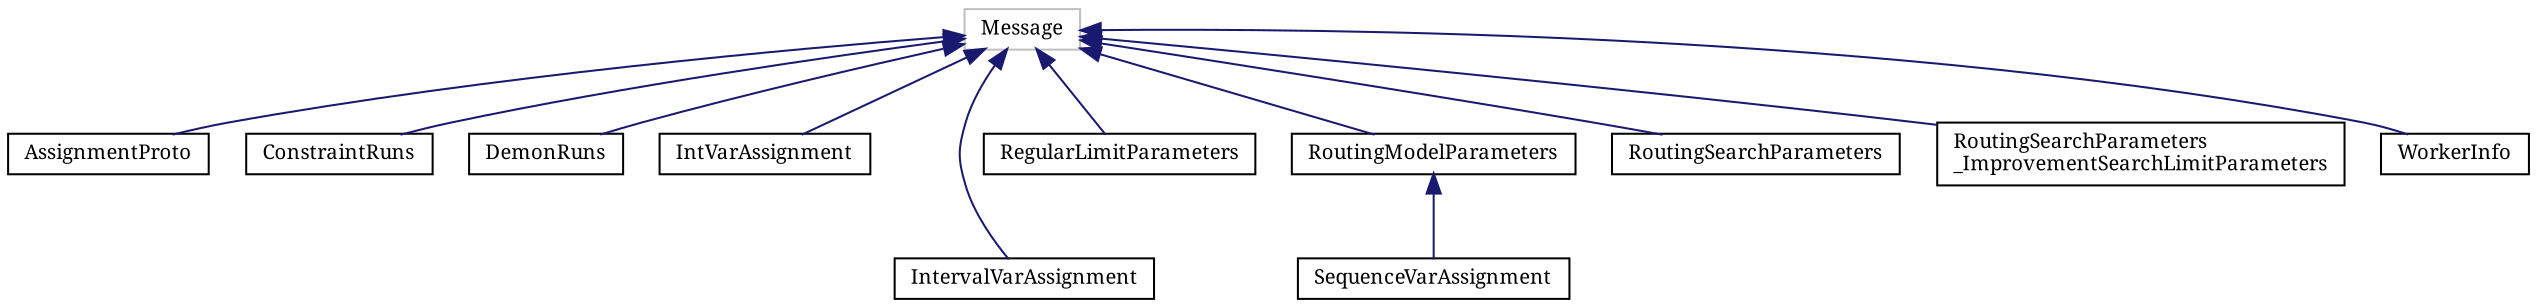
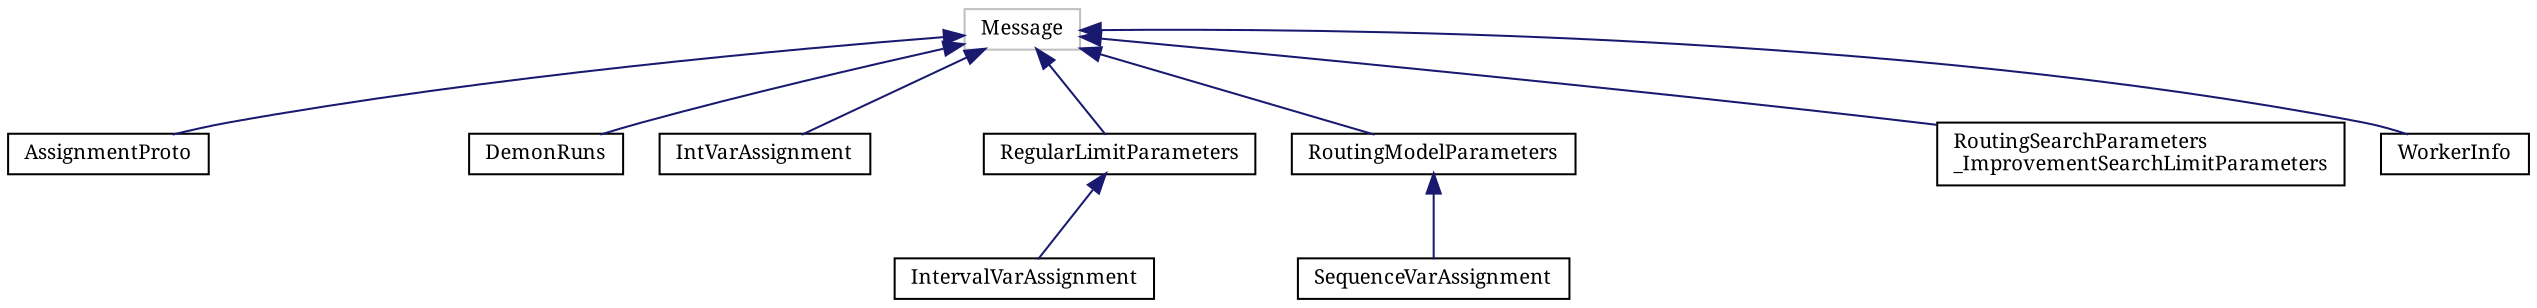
  digraph {
    fontname="Noto Serif"
    rankdir=TB
    node [color=black fillcolor=white fontname="Noto Serif" fontsize=10 shape=record style=filled]
    edge [color=midnightblue dir=back fontname="Noto Serif" fontsize=10 labelfontname=Helvetica labelfontsize=10 style=solid]
    n1 [color=grey75 height=0.2 label=Message width=0.4]
    n2 [height=0.2 label=AssignmentProto width=0.4]
-   n3 [height=0.2 label=ConstraintRuns width=0.4]
    n4 [height=0.2 label=DemonRuns width=0.4]
    n5 [height=0.2 label=IntVarAssignment width=0.4]
    n6 [height=0.2 label=IntervalVarAssignment width=0.4]
    n7 [height=0.2 label=RegularLimitParameters width=0.4]
    n8 [height=0.2 label=RoutingModelParameters width=0.4]
-   n9 [height=0.2 label=RoutingSearchParameters width=0.4]
    n10 [height=0.2 label="RoutingSearchParameters\l_ImprovementSearchLimitParameters" width=0.4]
    n11 [height=0.2 label=WorkerInfo width=0.4]
    n12 [height=0.2 label=SequenceVarAssignment width=0.4]
    n1 -> n2
-   n1 -> n3
    n1 -> n4
    n1 -> n5
-   n1 -> n6
+   n7 -> n6
    n1 -> n7
    n1 -> n8
-   n1 -> n9
    n1 -> n10
    n1 -> n11
    n8 -> n12
  }
